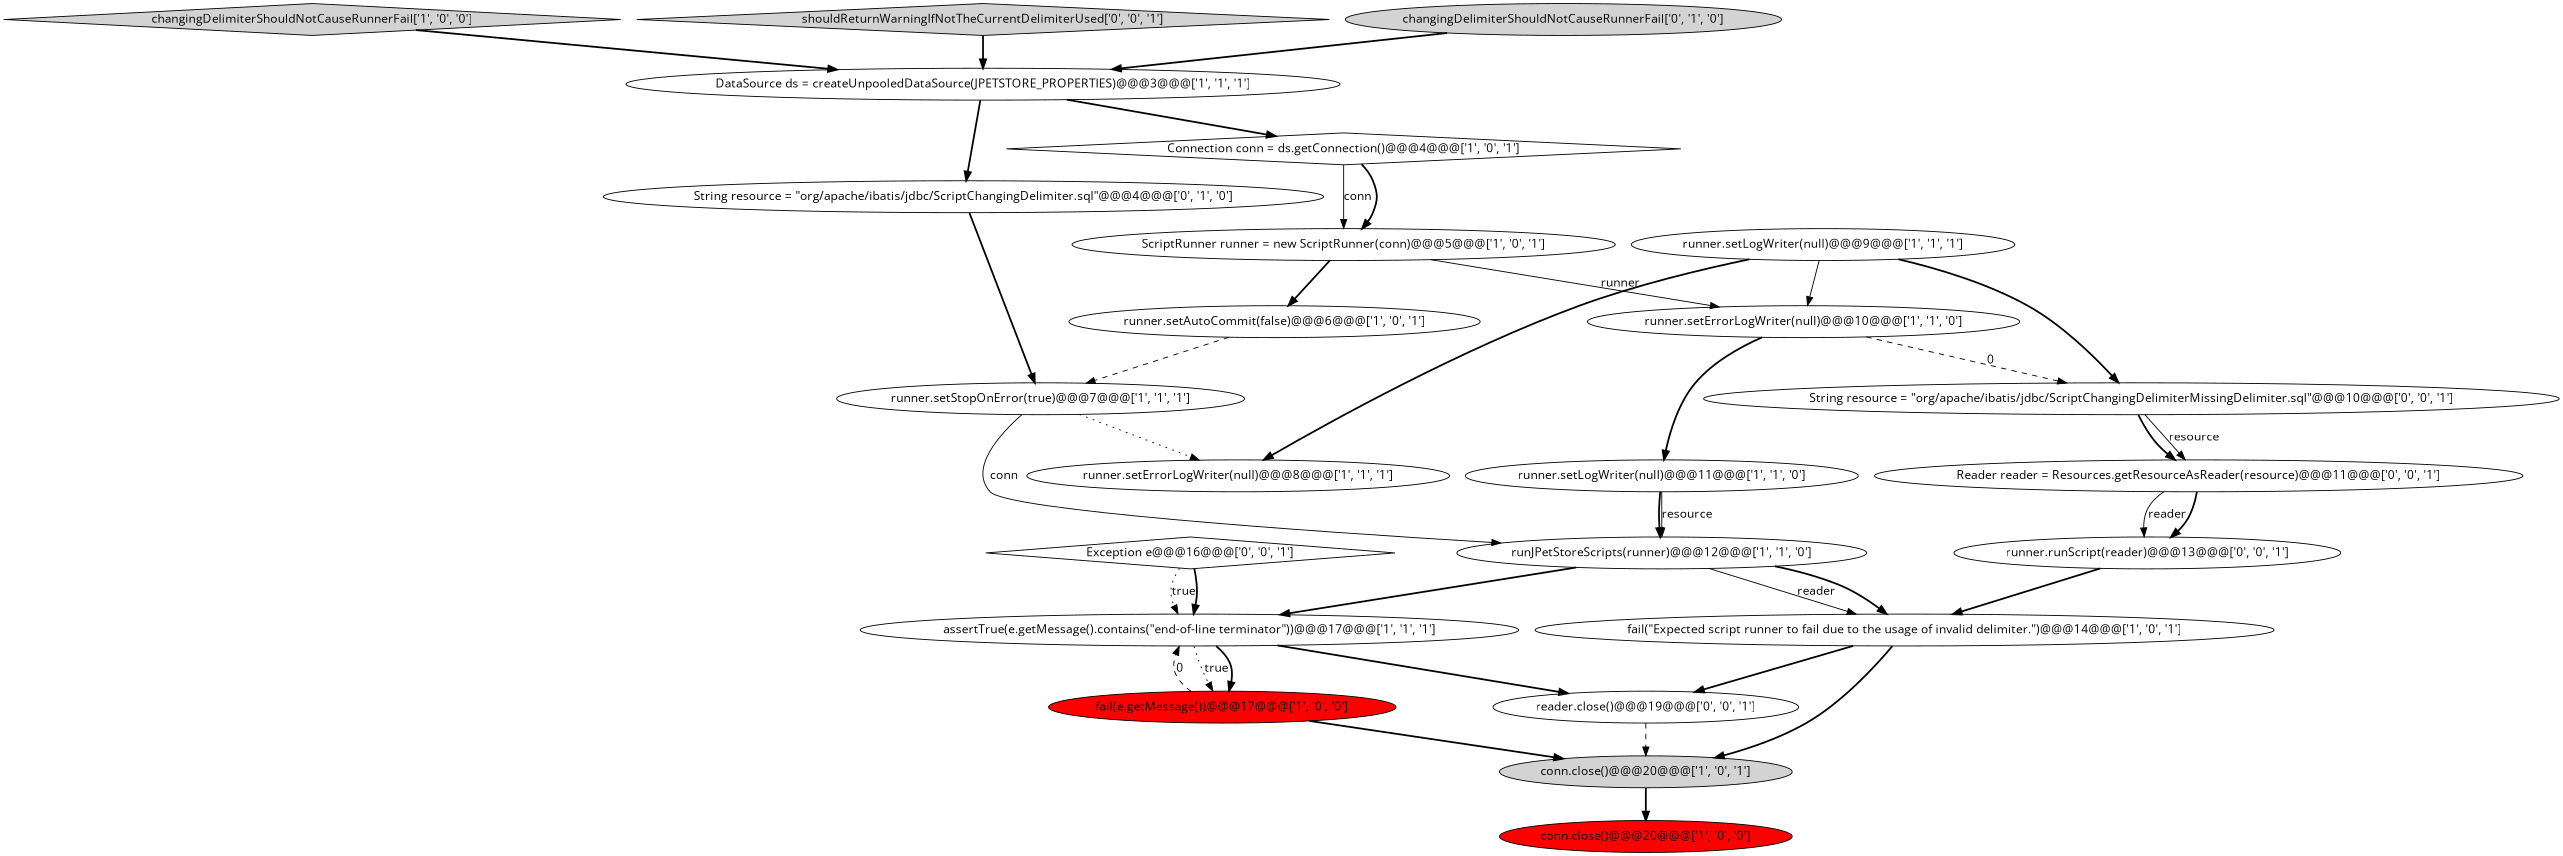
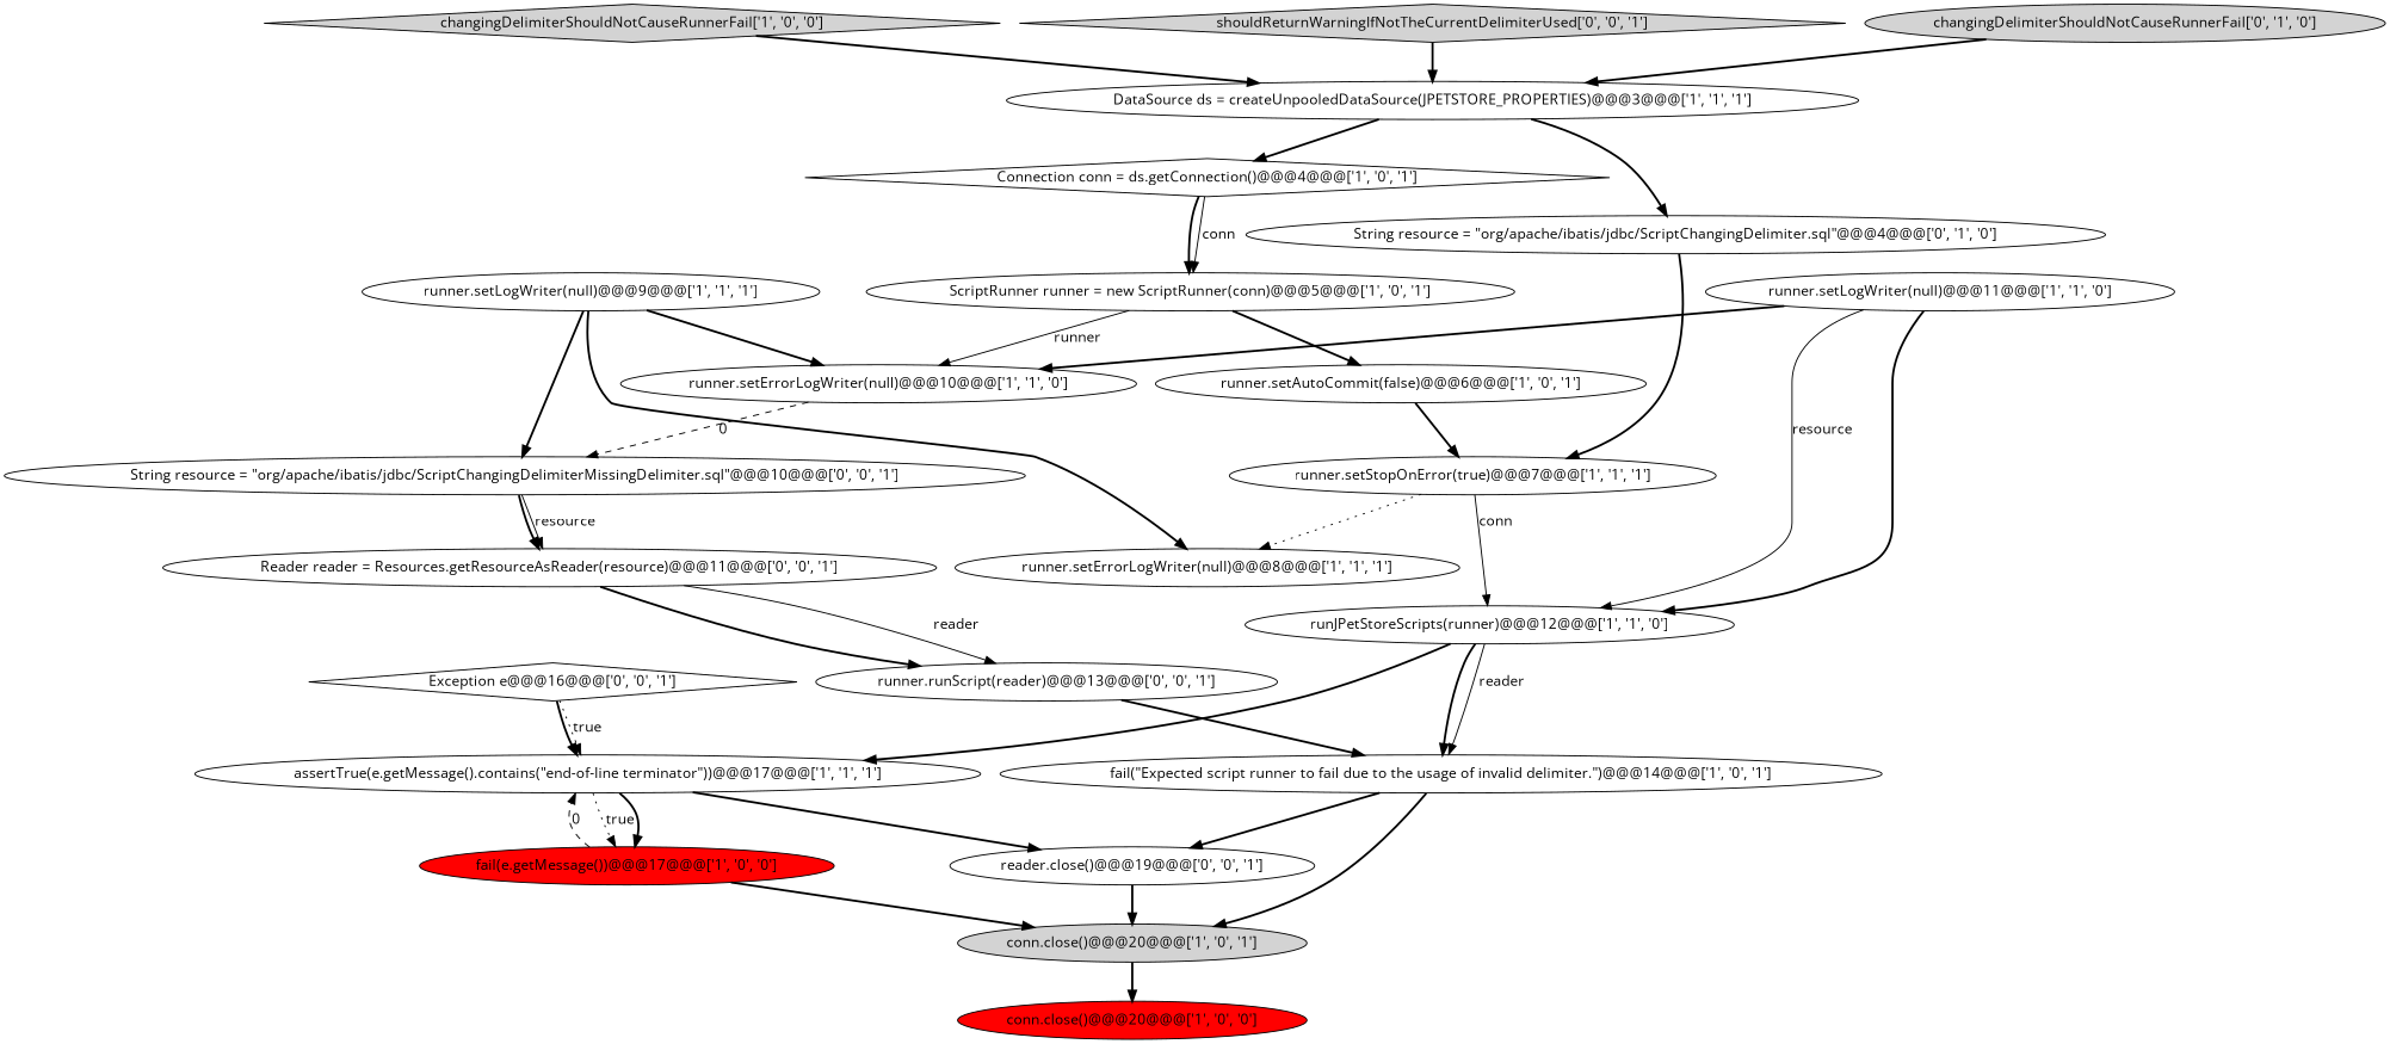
  digraph {
    fontname="Open Sans"
    node [fillcolor=white fontname="Open Sans" shape=ellipse style=filled]
    edge [fontname="Open Sans" style=bold]
    n1 [label="DataSource ds = createUnpooledDataSource(JPETSTORE_PROPERTIES)@@@3@@@['1', '1', '1']"]
    n2 [label="String resource = \"org/apache/ibatis/jdbc/ScriptChangingDelimiter.sql\"@@@4@@@['0', '1', '0']"]
    n3 [label="Connection conn = ds.getConnection()@@@4@@@['1', '0', '1']" shape=diamond]
    n4 [label="runner.setStopOnError(true)@@@7@@@['1', '1', '1']"]
    n5 [label="ScriptRunner runner = new ScriptRunner(conn)@@@5@@@['1', '0', '1']"]
    n6 [label="runner.setErrorLogWriter(null)@@@8@@@['1', '1', '1']"]
    n7 [label="runner.setLogWriter(null)@@@9@@@['1', '1', '1']"]
    n8 [label="runner.setErrorLogWriter(null)@@@10@@@['1', '1', '0']"]
    n9 [label="String resource = \"org/apache/ibatis/jdbc/ScriptChangingDelimiterMissingDelimiter.sql\"@@@10@@@['0', '0', '1']"]
    n10 [fillcolor=lightgray label="changingDelimiterShouldNotCauseRunnerFail['1', '0', '0']" shape=diamond]
    n11 [label="reader.close()@@@19@@@['0', '0', '1']"]
    n12 [fillcolor=lightgray label="conn.close()@@@20@@@['1', '0', '1']"]
    n13 [fillcolor=red label="conn.close()@@@20@@@['1', '0', '0']"]
    n14 [fillcolor=red label="fail(e.getMessage())@@@17@@@['1', '0', '0']"]
    n15 [label="assertTrue(e.getMessage().contains(\"end-of-line terminator\"))@@@17@@@['1', '1', '1']"]
    n16 [label="runJPetStoreScripts(runner)@@@12@@@['1', '1', '0']"]
    n17 [label="runner.setAutoCommit(false)@@@6@@@['1', '0', '1']"]
    n18 [label="runner.setLogWriter(null)@@@11@@@['1', '1', '0']"]
    n19 [label="fail(\"Expected script runner to fail due to the usage of invalid delimiter.\")@@@14@@@['1', '0', '1']"]
    n20 [label="runner.runScript(reader)@@@13@@@['0', '0', '1']"]
    n21 [label="Reader reader = Resources.getResourceAsReader(resource)@@@11@@@['0', '0', '1']"]
    n22 [fillcolor=lightgray label="shouldReturnWarningIfNotTheCurrentDelimiterUsed['0', '0', '1']" shape=diamond]
    n23 [fillcolor=lightgray label="changingDelimiterShouldNotCauseRunnerFail['0', '1', '0']"]
    n24 [label="Exception e@@@16@@@['0', '0', '1']" shape=diamond]
    n1 -> n2
    n1 -> n3
    n2 -> n4
    n3 -> n5 [label=conn style=solid]
    n3 -> n5
    n4 -> n6 [style=dotted]
    n4 -> n16 [label=conn style=solid]
    n5 -> n8 [label=runner style=solid]
    n5 -> n17
    n7 -> n6
-   n7 -> n8 [style=solid]
+   n7 -> n8
    n7 -> n9
    n8 -> n9 [label=0 style=dashed]
-   n8 -> n18
+   n18 -> n8
    n9 -> n21 [label=resource style=solid]
    n9 -> n21
    n10 -> n1
-   n11 -> n12 [style=dashed]
+   n11 -> n12
    n12 -> n13
    n14 -> n12
    n14 -> n15 [label=0 style=dashed]
    n15 -> n11
    n15 -> n14 [label=true style=dotted]
    n15 -> n14
    n16 -> n15
    n16 -> n19 [label=reader style=solid]
    n16 -> n19
-   n17 -> n4 [style=dashed]
+   n17 -> n4
    n18 -> n16
    n18 -> n16 [label=resource style=solid]
    n19 -> n11
    n19 -> n12
    n20 -> n19
    n21 -> n20 [label=reader style=solid]
    n21 -> n20
    n22 -> n1
    n23 -> n1
    n24 -> n15 [label=true style=dotted]
    n24 -> n15
  }
